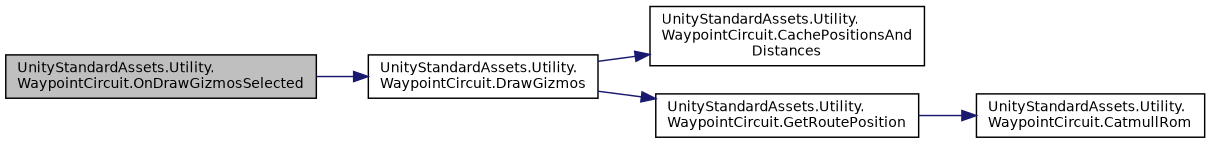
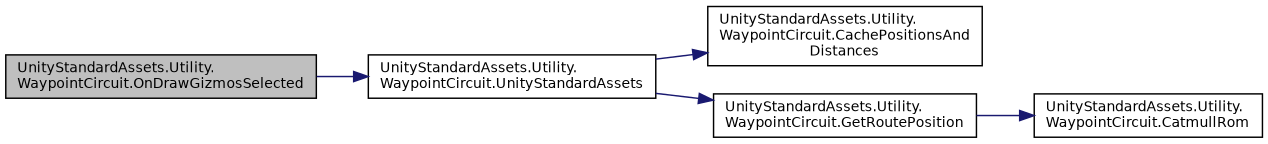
  digraph {
    rankdir=LR
    node [color=black fillcolor=white fontname=Helvetica fontsize=10 shape=record style=filled]
    edge [color=midnightblue fontname=Helvetica fontsize=10 labelfontname=Helvetica labelfontsize=10 style=solid]
    n1 [fillcolor=grey75 fontcolor=black height=0.2 label="UnityStandardAssets.Utility.\lWaypointCircuit.OnDrawGizmosSelected" width=0.4]
-   n2 [height=0.2 label="UnityStandardAssets.Utility.\lWaypointCircuit.DrawGizmos" width=0.4]
+   n2 [height=0.2 label="UnityStandardAssets.Utility.\lWaypointCircuit.UnityStandardAssets" width=0.4]
    n3 [height=0.2 label="UnityStandardAssets.Utility.\lWaypointCircuit.CachePositionsAnd\lDistances" width=0.4]
    n4 [height=0.2 label="UnityStandardAssets.Utility.\lWaypointCircuit.GetRoutePosition" width=0.4]
    n5 [height=0.2 label="UnityStandardAssets.Utility.\lWaypointCircuit.CatmullRom" width=0.4]
    n1 -> n2
    n2 -> n3
    n2 -> n4
    n4 -> n5
  }
